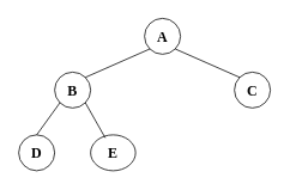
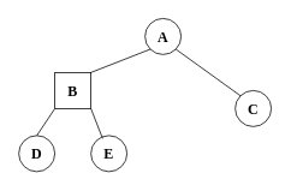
  <mxCell id="0" />
  <mxCell id="1" parent="0" />
  <mxCell id="2" value="&lt;b&gt;&lt;font style=&quot;font-size: 16px;&quot; face=&quot;Verdana&quot;&gt;A&lt;/font&gt;&lt;/b&gt;" style="ellipse;whiteSpace=wrap;html=1;aspect=fixed;" parent="1" vertex="1"><mxGeometry x="160" y="20" width="40" height="40" as="geometry" /></mxCell>
- <mxCell id="3" value="&lt;b&gt;&lt;font style=&quot;font-size: 16px;&quot; face=&quot;Verdana&quot;&gt;B&lt;/font&gt;&lt;/b&gt;" style="ellipse;whiteSpace=wrap;html=1;aspect=fixed;" parent="1" vertex="1"><mxGeometry x="60" y="80" width="40" height="40" as="geometry" /></mxCell>
- <mxCell id="4" value="&lt;b&gt;&lt;font style=&quot;font-size: 16px;&quot; face=&quot;Verdana&quot;&gt;C&lt;/font&gt;&lt;/b&gt;" style="ellipse;whiteSpace=wrap;html=1;aspect=fixed;" parent="1" vertex="1"><mxGeometry x="260" y="80" width="40" height="40" as="geometry" /></mxCell>
+ <mxCell id="3" value="&lt;b&gt;&lt;font style=&quot;font-size: 16px;&quot; face=&quot;Verdana&quot;&gt;B&lt;/font&gt;&lt;/b&gt;" style="whiteSpace=wrap;html=1;aspect=fixed;rounded=0;" parent="1" vertex="1"><mxGeometry x="60" y="80" width="40" height="40" as="geometry" /></mxCell>
+ <mxCell id="4" value="&lt;b&gt;&lt;font style=&quot;font-size: 16px;&quot; face=&quot;Verdana&quot;&gt;C&lt;/font&gt;&lt;/b&gt;" style="ellipse;whiteSpace=wrap;html=1;aspect=fixed;" parent="1" vertex="1"><mxGeometry x="260" y="100" width="40" height="40" as="geometry" /></mxCell>
  <mxCell id="5" value="&lt;b&gt;&lt;font style=&quot;font-size: 16px;&quot; face=&quot;Verdana&quot;&gt;D&lt;/font&gt;&lt;/b&gt;" style="ellipse;whiteSpace=wrap;html=1;aspect=fixed;" parent="1" vertex="1"><mxGeometry x="20" y="150" width="40" height="40" as="geometry" /></mxCell>
- <mxCell id="6" value="&lt;b&gt;&lt;font style=&quot;font-size: 16px;&quot; face=&quot;Verdana&quot;&gt;E&lt;/font&gt;&lt;/b&gt;" style="ellipse;whiteSpace=wrap;html=1;aspect=fixed;" parent="1" vertex="1"><mxGeometry x="100" y="150" width="50" height="40" as="geometry" /></mxCell>
+ <mxCell id="6" value="&lt;b&gt;&lt;font style=&quot;font-size: 16px;&quot; face=&quot;Verdana&quot;&gt;E&lt;/font&gt;&lt;/b&gt;" style="ellipse;whiteSpace=wrap;html=1;aspect=fixed;" parent="1" vertex="1"><mxGeometry x="100" y="150" width="40" height="40" as="geometry" /></mxCell>
  <mxCell id="7" value="" style="endArrow=none;html=1;rounded=0;exitX=0;exitY=1;exitDx=0;exitDy=0;entryX=1;entryY=0;entryDx=0;entryDy=0;" parent="1" source="2" target="3" edge="1"><mxGeometry width="50" height="50" relative="1" as="geometry"><mxPoint x="270" y="120" as="sourcePoint" /><mxPoint x="320" y="70" as="targetPoint" /></mxGeometry></mxCell>
  <mxCell id="8" value="" style="endArrow=none;html=1;rounded=0;exitX=0;exitY=1;exitDx=0;exitDy=0;entryX=0.5;entryY=0;entryDx=0;entryDy=0;" parent="1" source="3" target="5" edge="1"><mxGeometry width="50" height="50" relative="1" as="geometry"><mxPoint x="270" y="120" as="sourcePoint" /><mxPoint x="320" y="70" as="targetPoint" /></mxGeometry></mxCell>
  <mxCell id="9" value="" style="endArrow=none;html=1;rounded=0;exitX=1;exitY=1;exitDx=0;exitDy=0;entryX=0.325;entryY=0.083;entryDx=0;entryDy=0;entryPerimeter=0;" parent="1" source="3" target="6" edge="1"><mxGeometry width="50" height="50" relative="1" as="geometry"><mxPoint x="270" y="120" as="sourcePoint" /><mxPoint x="320" y="70" as="targetPoint" /></mxGeometry></mxCell>
  <mxCell id="10" value="" style="endArrow=none;html=1;rounded=0;exitX=1;exitY=1;exitDx=0;exitDy=0;entryX=0;entryY=0;entryDx=0;entryDy=0;" parent="1" source="2" target="4" edge="1"><mxGeometry width="50" height="50" relative="1" as="geometry"><mxPoint x="270" y="120" as="sourcePoint" /><mxPoint x="320" y="70" as="targetPoint" /></mxGeometry></mxCell>
